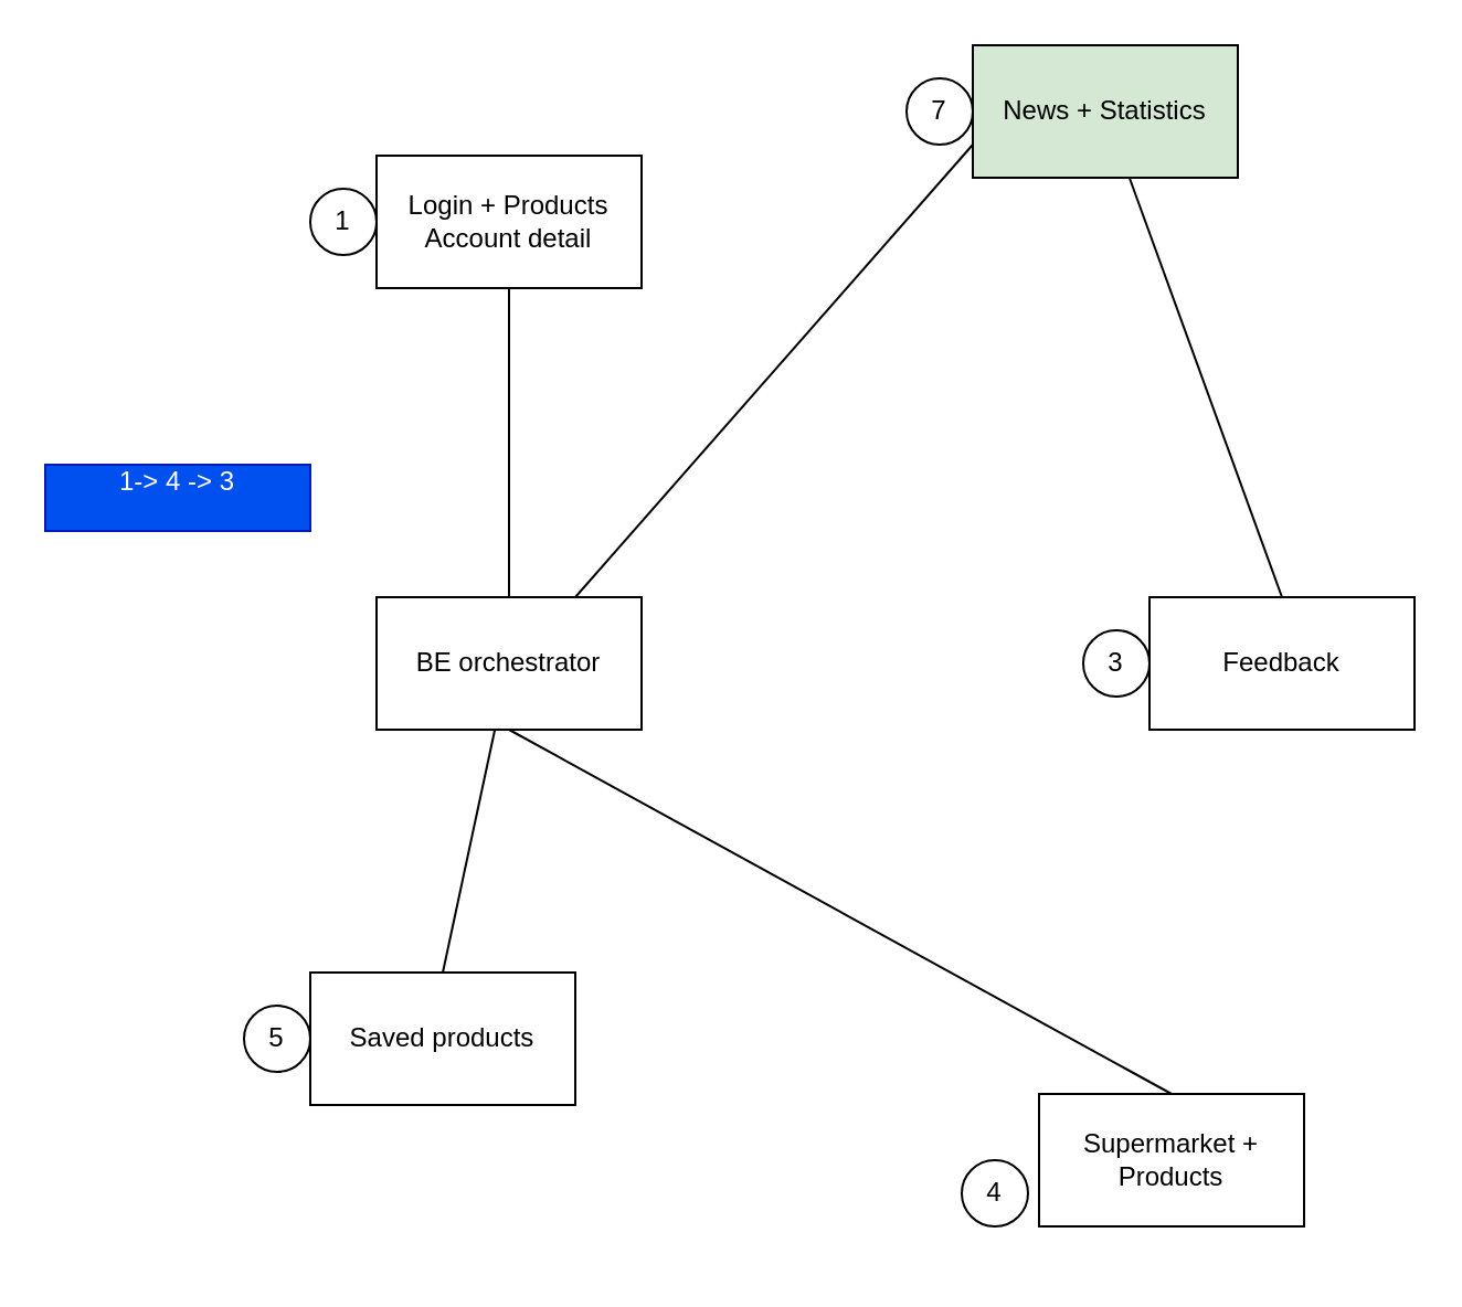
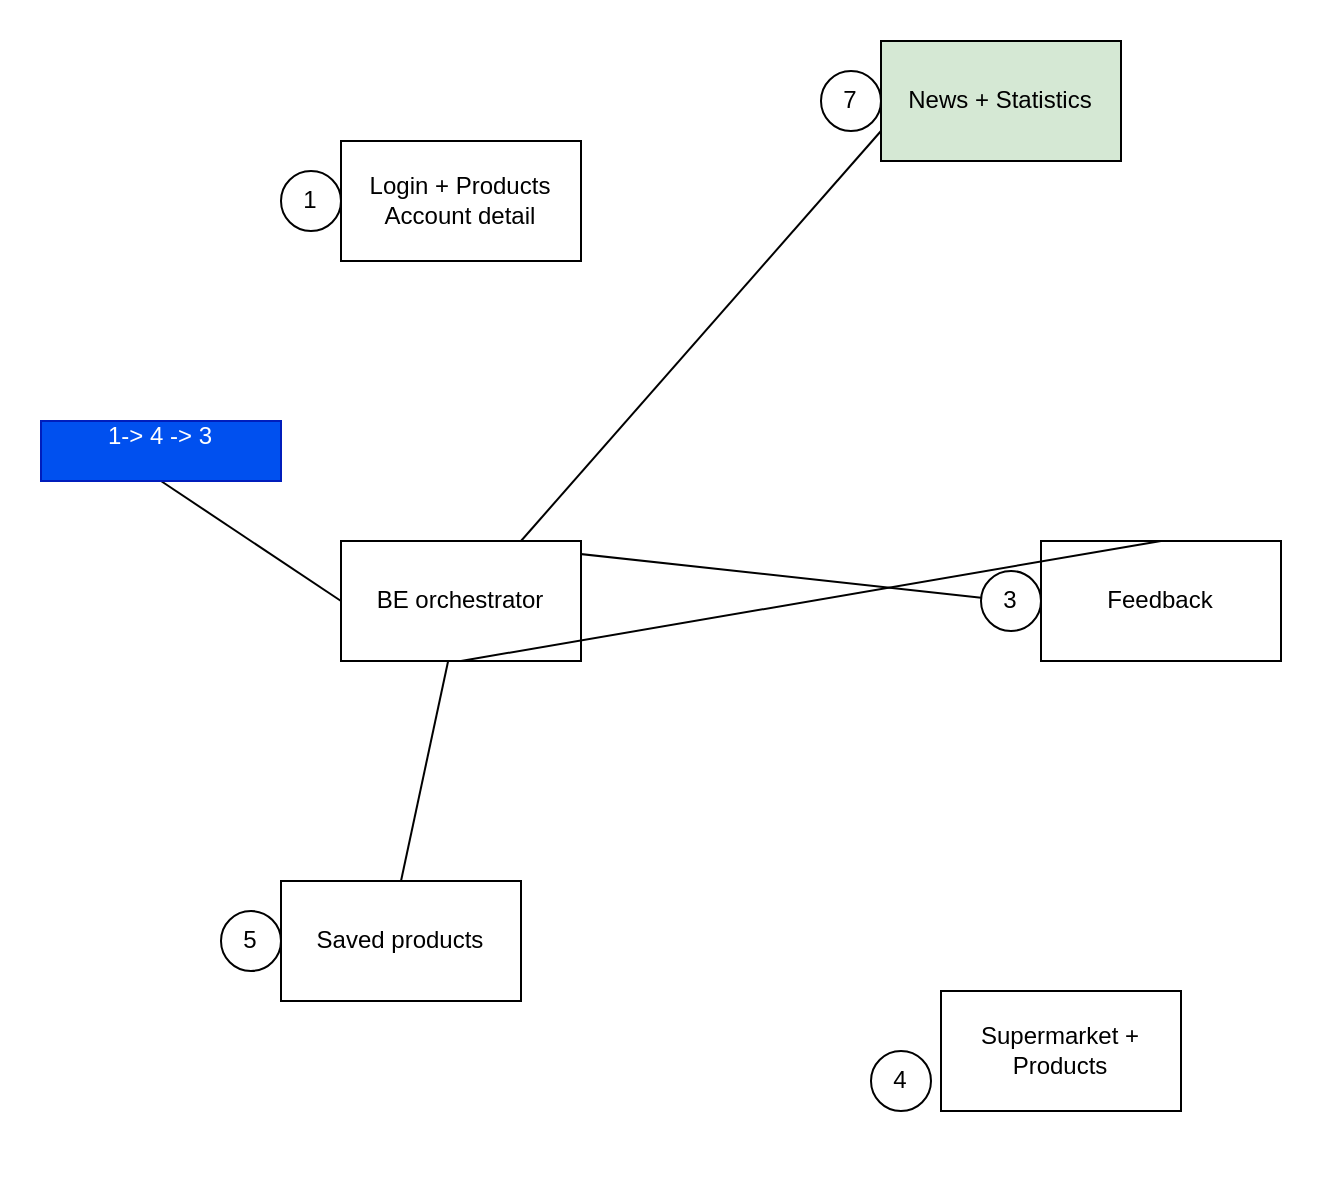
  <mxCell id="0" />
  <mxCell id="1" parent="0" />
- <mxCell id="2" style="edgeStyle=none;html=1;exitX=0.5;exitY=0;exitDx=0;exitDy=0;startArrow=none;startFill=0;endArrow=none;endFill=0;" parent="1" source="4" target="12" edge="1"><mxGeometry relative="1" as="geometry"><mxPoint x="370" y="190" as="targetPoint" /></mxGeometry></mxCell>
+ <mxCell id="2" style="edgeStyle=none;html=1;exitX=0.5;exitY=0;exitDx=0;exitDy=0;startArrow=none;startFill=0;endArrow=none;endFill=0;" parent="1" source="4" target="18" edge="1"><mxGeometry relative="1" as="geometry"><mxPoint x="370" y="190" as="targetPoint" /></mxGeometry></mxCell>
  <mxCell id="3" style="edgeStyle=none;html=1;entryX=0.5;entryY=0;entryDx=0;entryDy=0;startArrow=none;startFill=0;endArrow=none;endFill=0;" parent="1" source="4" target="9" edge="1"><mxGeometry relative="1" as="geometry" /></mxCell>
  <mxCell id="4" value="BE orchestrator" style="rounded=0;whiteSpace=wrap;html=1;" parent="1" vertex="1"><mxGeometry x="170" y="270" width="120" height="60" as="geometry" /></mxCell>
+ <mxCell id="5" style="edgeStyle=none;html=1;exitX=0.5;exitY=1;exitDx=0;exitDy=0;entryX=0;entryY=0.5;entryDx=0;entryDy=0;startArrow=none;startFill=0;endArrow=none;endFill=0;" parent="1" source="6" target="4" edge="1"><mxGeometry relative="1" as="geometry" /></mxCell>
  <mxCell id="6" value="1-&amp;gt; 4 -&amp;gt; 3&lt;div&gt;&lt;br&gt;&lt;/div&gt;" style="rounded=0;whiteSpace=wrap;html=1;fillColor=#0050ef;fontColor=#ffffff;strokeColor=#001DBC;" parent="1" vertex="1"><mxGeometry x="20" y="210" width="120" height="30" as="geometry" /></mxCell>
- <mxCell id="7" style="edgeStyle=none;html=1;entryX=0.5;entryY=0;entryDx=0;entryDy=0;startArrow=none;startFill=0;endArrow=none;endFill=0;exitX=0.5;exitY=1;exitDx=0;exitDy=0;" parent="1" source="4" target="24" edge="1"><mxGeometry relative="1" as="geometry"><mxPoint x="416.667" y="270" as="sourcePoint" /></mxGeometry></mxCell>
  <mxCell id="8" value="" style="group" parent="1" vertex="1" connectable="0"><mxGeometry x="110" y="440" width="150" height="60" as="geometry" /></mxCell>
  <mxCell id="9" value="Saved products" style="rounded=0;whiteSpace=wrap;html=1;" parent="8" vertex="1"><mxGeometry x="30" width="120" height="60" as="geometry" /></mxCell>
  <mxCell id="10" value="5" style="ellipse;whiteSpace=wrap;html=1;aspect=fixed;" parent="8" vertex="1"><mxGeometry y="15" width="30" height="30" as="geometry" /></mxCell>
  <mxCell id="11" value="" style="group" parent="1" vertex="1" connectable="0"><mxGeometry x="140" y="70" width="150" height="60" as="geometry" /></mxCell>
  <mxCell id="12" value="Login + Products Account detail" style="rounded=0;whiteSpace=wrap;html=1;" parent="11" vertex="1"><mxGeometry x="30" width="120" height="60" as="geometry" /></mxCell>
  <mxCell id="13" value="1" style="ellipse;whiteSpace=wrap;html=1;aspect=fixed;" parent="11" vertex="1"><mxGeometry y="15" width="30" height="30" as="geometry" /></mxCell>
  <mxCell id="14" value="" style="group" parent="1" vertex="1" connectable="0"><mxGeometry x="300" y="510" width="150" height="60" as="geometry" /></mxCell>
  <mxCell id="15" value="4" style="ellipse;whiteSpace=wrap;html=1;aspect=fixed;" parent="14" vertex="1"><mxGeometry x="135" y="15" width="30" height="30" as="geometry" /></mxCell>
  <mxCell id="16" value="" style="group" parent="1" vertex="1" connectable="0"><mxGeometry x="490" y="270" width="150" height="60" as="geometry" /></mxCell>
  <mxCell id="17" value="Feedback" style="rounded=0;whiteSpace=wrap;html=1;" parent="16" vertex="1"><mxGeometry x="30" width="120" height="60" as="geometry" /></mxCell>
  <mxCell id="18" value="3" style="ellipse;whiteSpace=wrap;html=1;aspect=fixed;" parent="16" vertex="1"><mxGeometry y="15" width="30" height="30" as="geometry" /></mxCell>
- <mxCell id="19" style="edgeStyle=none;html=1;exitX=0.5;exitY=0;exitDx=0;exitDy=0;startArrow=none;startFill=0;endArrow=none;endFill=0;" parent="1" source="17" target="21" edge="1"><mxGeometry relative="1" as="geometry" /></mxCell>
+ <mxCell id="19" style="edgeStyle=none;html=1;exitX=0.5;exitY=0;exitDx=0;exitDy=0;entryX=0.5;entryY=1;entryDx=0;entryDy=0;startArrow=none;startFill=0;endArrow=none;endFill=0;" parent="1" source="17" target="4" edge="1"><mxGeometry relative="1" as="geometry" /></mxCell>
  <mxCell id="20" value="" style="group" parent="1" vertex="1" connectable="0"><mxGeometry x="410" y="20" width="150" height="60" as="geometry" /></mxCell>
  <mxCell id="21" value="News + Statistics" style="rounded=0;whiteSpace=wrap;html=1;fillColor=#d5e8d4;" parent="20" vertex="1"><mxGeometry x="30" width="120" height="60" as="geometry" /></mxCell>
  <mxCell id="22" value="7" style="ellipse;whiteSpace=wrap;html=1;aspect=fixed;" parent="20" vertex="1"><mxGeometry y="15" width="30" height="30" as="geometry" /></mxCell>
  <mxCell id="23" style="edgeStyle=none;html=1;exitX=0;exitY=0.75;exitDx=0;exitDy=0;entryX=0.75;entryY=0;entryDx=0;entryDy=0;startArrow=none;startFill=0;endArrow=none;endFill=0;" parent="1" source="21" target="4" edge="1"><mxGeometry relative="1" as="geometry" /></mxCell>
  <mxCell id="24" value="Supermarket + Products" style="rounded=0;whiteSpace=wrap;html=1;" parent="1" vertex="1"><mxGeometry x="470" y="495" width="120" height="60" as="geometry" /></mxCell>
